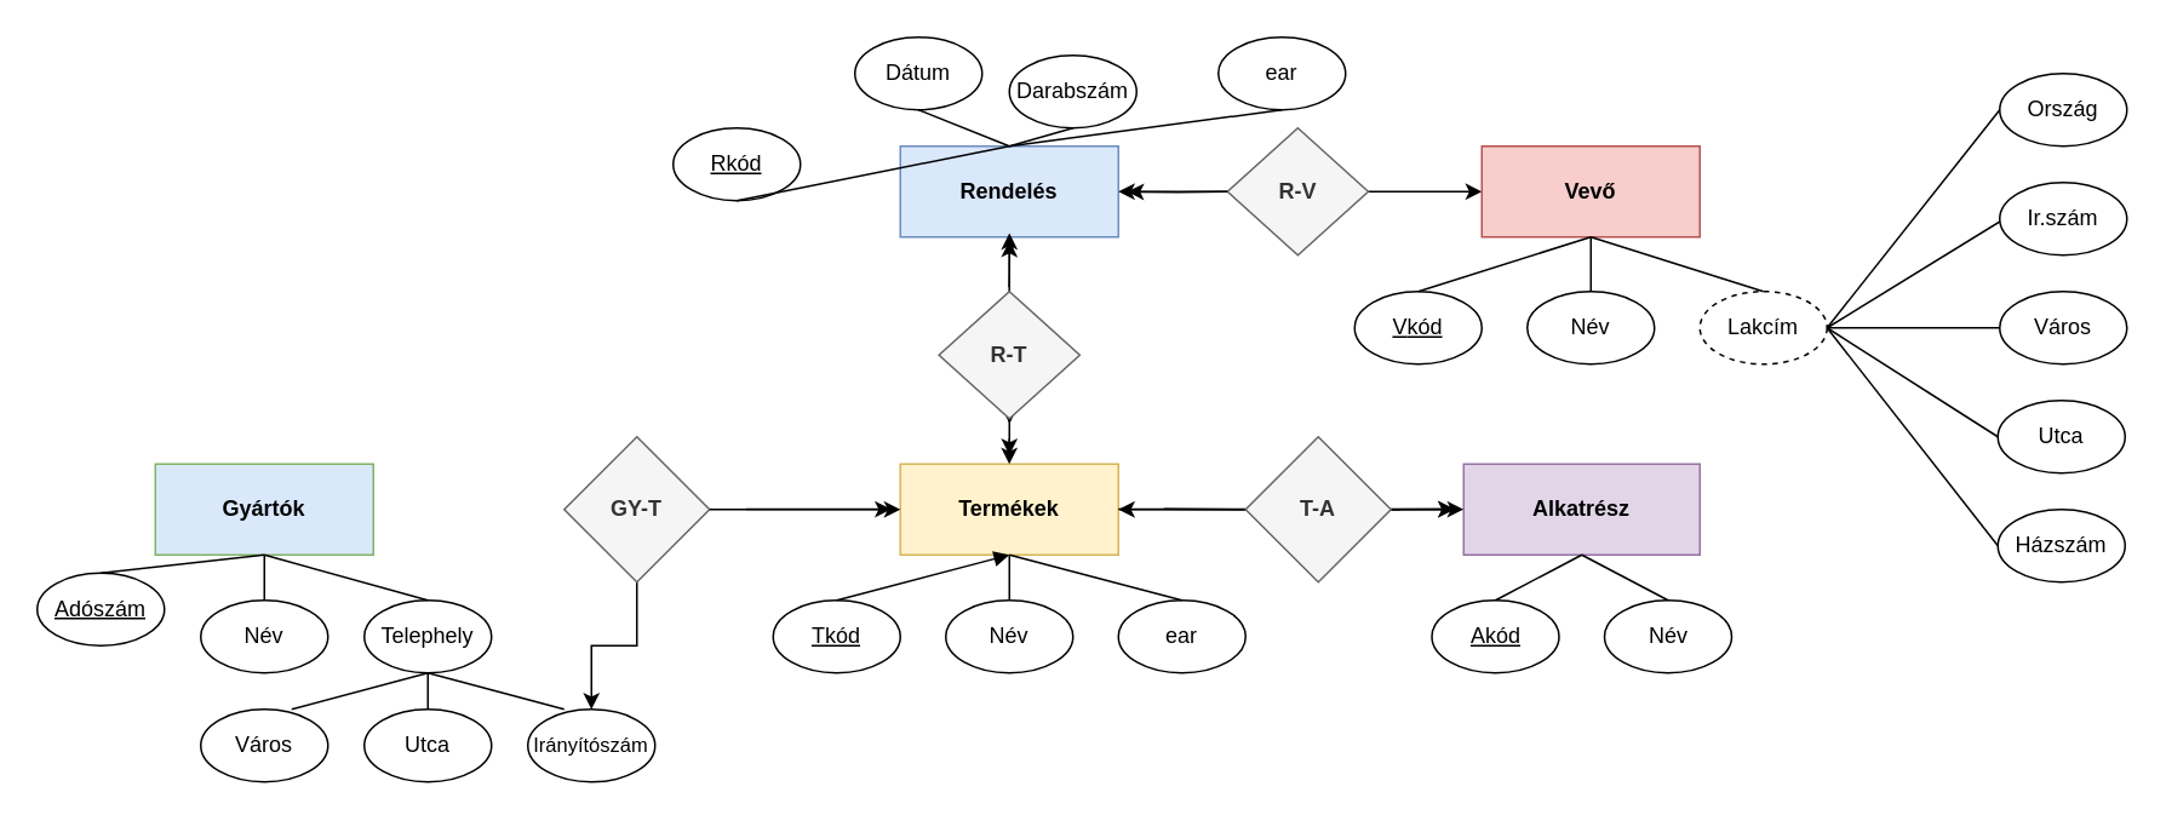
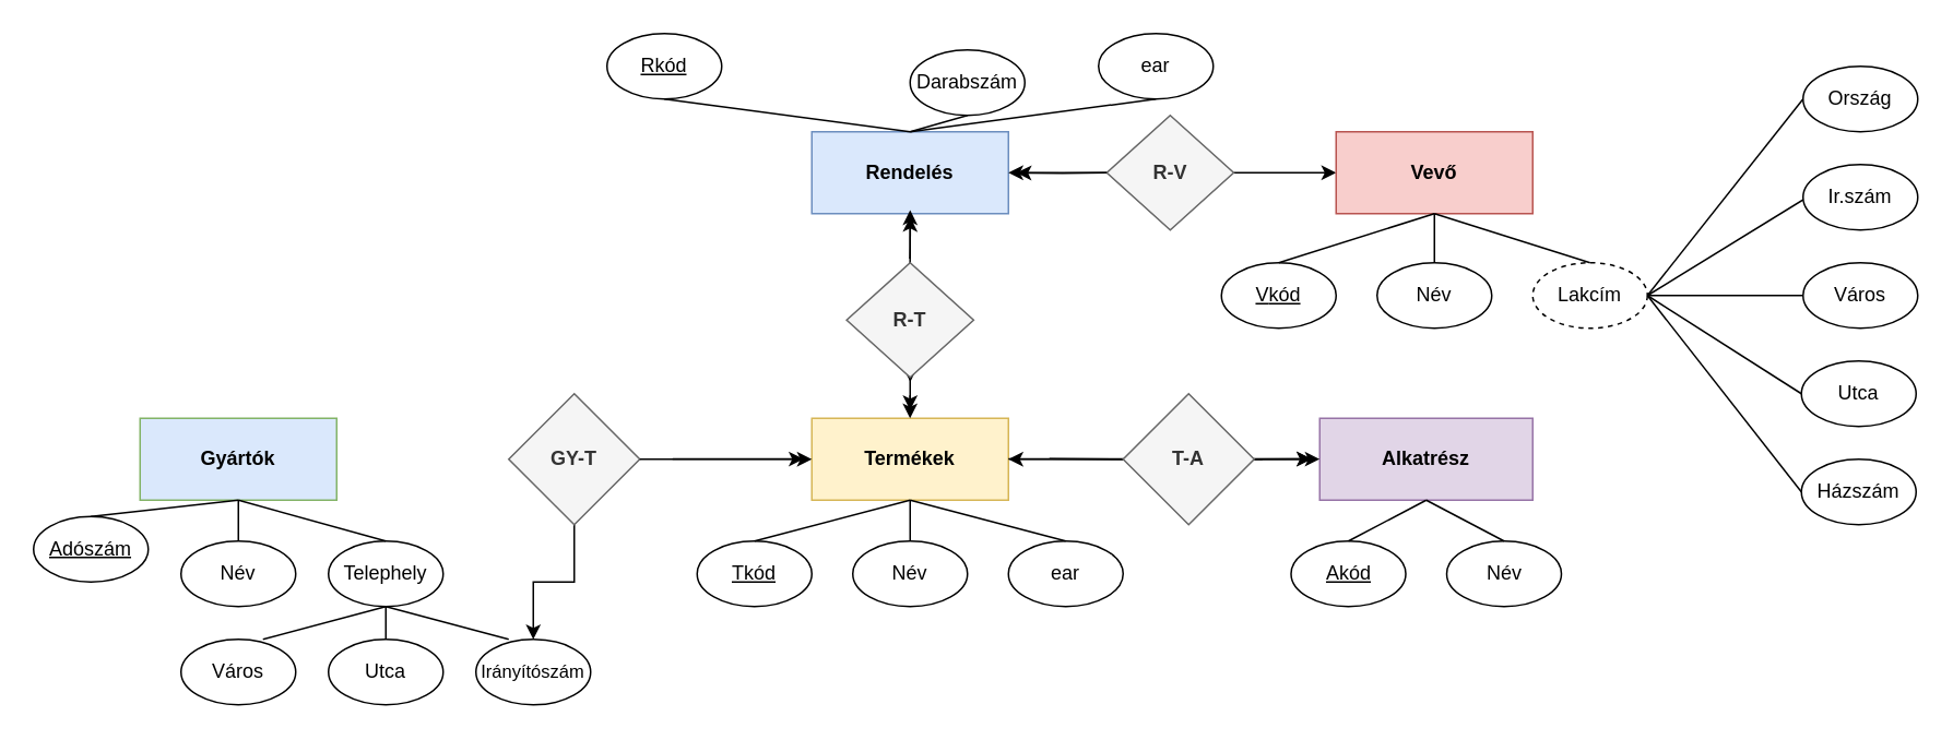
  <mxCell id="0" />
  <mxCell id="1" parent="0" />
  <mxCell id="2" value="&lt;b&gt;Gyártók&lt;/b&gt;" style="rounded=0;whiteSpace=wrap;html=1;fillColor=#dae8fc;strokeColor=#82b366;" parent="1" vertex="1"><mxGeometry x="85" y="255" width="120" height="50" as="geometry" /></mxCell>
  <mxCell id="3" value="" style="edgeStyle=orthogonalEdgeStyle;rounded=0;orthogonalLoop=1;jettySize=auto;html=1;" parent="1" source="4" target="25" edge="1"><mxGeometry relative="1" as="geometry" /></mxCell>
  <mxCell id="4" value="&lt;b&gt;GY-T&lt;/b&gt;" style="rhombus;whiteSpace=wrap;html=1;fillColor=#f5f5f5;fontColor=#333333;strokeColor=#666666;" parent="1" vertex="1"><mxGeometry x="310" y="240" width="80" height="80" as="geometry" /></mxCell>
  <mxCell id="5" value="&lt;b&gt;Termékek&lt;/b&gt;" style="rounded=0;whiteSpace=wrap;html=1;fillColor=#fff2cc;strokeColor=#d6b656;" parent="1" vertex="1"><mxGeometry x="495" y="255" width="120" height="50" as="geometry" /></mxCell>
  <mxCell id="6" value="" style="endArrow=classic;html=1;rounded=0;exitX=1;exitY=0.5;exitDx=0;exitDy=0;" parent="1" edge="1"><mxGeometry width="50" height="50" relative="1" as="geometry"><mxPoint x="410" y="279.89" as="sourcePoint" /><mxPoint x="490" y="279.89" as="targetPoint" /></mxGeometry></mxCell>
  <mxCell id="7" value="" style="endArrow=classic;html=1;rounded=0;entryX=0;entryY=0.5;entryDx=0;entryDy=0;" parent="1" source="4" target="5" edge="1"><mxGeometry width="50" height="50" relative="1" as="geometry"><mxPoint x="395" y="380" as="sourcePoint" /><mxPoint x="445" y="330" as="targetPoint" /></mxGeometry></mxCell>
  <mxCell id="8" value="&lt;u&gt;Adószám&lt;/u&gt;" style="ellipse;whiteSpace=wrap;html=1;" parent="1" vertex="1"><mxGeometry x="20" y="315" width="70" height="40" as="geometry" /></mxCell>
  <mxCell id="9" value="Név" style="ellipse;whiteSpace=wrap;html=1;" parent="1" vertex="1"><mxGeometry x="110" y="330" width="70" height="40" as="geometry" /></mxCell>
  <mxCell id="10" value="Telephely" style="ellipse;whiteSpace=wrap;html=1;" parent="1" vertex="1"><mxGeometry x="200" y="330" width="70" height="40" as="geometry" /></mxCell>
  <mxCell id="11" value="" style="endArrow=none;html=1;rounded=0;entryX=0.5;entryY=1;entryDx=0;entryDy=0;exitX=0.5;exitY=0;exitDx=0;exitDy=0;" parent="1" source="8" target="2" edge="1"><mxGeometry width="50" height="50" relative="1" as="geometry"><mxPoint x="325" y="380" as="sourcePoint" /><mxPoint x="375" y="330" as="targetPoint" /></mxGeometry></mxCell>
  <mxCell id="12" value="" style="endArrow=none;html=1;rounded=0;entryX=0.5;entryY=1;entryDx=0;entryDy=0;exitX=0.5;exitY=0;exitDx=0;exitDy=0;" parent="1" source="10" target="2" edge="1"><mxGeometry width="50" height="50" relative="1" as="geometry"><mxPoint x="325" y="380" as="sourcePoint" /><mxPoint x="375" y="330" as="targetPoint" /></mxGeometry></mxCell>
  <mxCell id="13" value="" style="endArrow=none;html=1;rounded=0;entryX=0.5;entryY=1;entryDx=0;entryDy=0;" parent="1" source="9" target="2" edge="1"><mxGeometry width="50" height="50" relative="1" as="geometry"><mxPoint x="345" y="390" as="sourcePoint" /><mxPoint x="395" y="340" as="targetPoint" /></mxGeometry></mxCell>
  <mxCell id="14" value="&lt;u&gt;Tkód&lt;/u&gt;" style="ellipse;whiteSpace=wrap;html=1;" parent="1" vertex="1"><mxGeometry x="425" y="330" width="70" height="40" as="geometry" /></mxCell>
  <mxCell id="15" value="ear" style="ellipse;whiteSpace=wrap;html=1;" parent="1" vertex="1"><mxGeometry x="615" y="330" width="70" height="40" as="geometry" /></mxCell>
  <mxCell id="16" value="Név" style="ellipse;whiteSpace=wrap;html=1;" parent="1" vertex="1"><mxGeometry x="520" y="330" width="70" height="40" as="geometry" /></mxCell>
  <mxCell id="17" value="" style="endArrow=none;html=1;rounded=0;entryX=0.5;entryY=1;entryDx=0;entryDy=0;exitX=0.5;exitY=0;exitDx=0;exitDy=0;" parent="1" source="15" target="5" edge="1"><mxGeometry width="50" height="50" relative="1" as="geometry"><mxPoint x="325" y="380" as="sourcePoint" /><mxPoint x="375" y="330" as="targetPoint" /></mxGeometry></mxCell>
  <mxCell id="18" value="" style="endArrow=none;html=1;rounded=0;entryX=0.5;entryY=1;entryDx=0;entryDy=0;exitX=0.5;exitY=0;exitDx=0;exitDy=0;" parent="1" source="16" target="5" edge="1"><mxGeometry width="50" height="50" relative="1" as="geometry"><mxPoint x="325" y="380" as="sourcePoint" /><mxPoint x="375" y="330" as="targetPoint" /></mxGeometry></mxCell>
- <mxCell id="19" value="" style="endArrow=block;html=1;rounded=0;entryX=0.5;entryY=1;entryDx=0;entryDy=0;exitX=0.5;exitY=0;exitDx=0;exitDy=0;" parent="1" source="14" target="5" edge="1"><mxGeometry width="50" height="50" relative="1" as="geometry"><mxPoint x="325" y="380" as="sourcePoint" /><mxPoint x="375" y="330" as="targetPoint" /></mxGeometry></mxCell>
+ <mxCell id="19" value="" style="endArrow=none;html=1;rounded=0;entryX=0.5;entryY=1;entryDx=0;entryDy=0;exitX=0.5;exitY=0;exitDx=0;exitDy=0;" parent="1" source="14" target="5" edge="1"><mxGeometry width="50" height="50" relative="1" as="geometry"><mxPoint x="325" y="380" as="sourcePoint" /><mxPoint x="375" y="330" as="targetPoint" /></mxGeometry></mxCell>
  <mxCell id="20" value="" style="endArrow=none;html=1;rounded=0;exitX=0.5;exitY=0;exitDx=0;exitDy=0;entryX=0.5;entryY=1;entryDx=0;entryDy=0;" parent="1" target="10" edge="1"><mxGeometry width="50" height="50" relative="1" as="geometry"><mxPoint x="310" y="390" as="sourcePoint" /><mxPoint x="375" y="320" as="targetPoint" /></mxGeometry></mxCell>
  <mxCell id="21" value="" style="endArrow=none;html=1;rounded=0;exitX=0.5;exitY=0;exitDx=0;exitDy=0;entryX=0.5;entryY=1;entryDx=0;entryDy=0;" parent="1" target="10" edge="1"><mxGeometry width="50" height="50" relative="1" as="geometry"><mxPoint x="235" y="390" as="sourcePoint" /><mxPoint x="375" y="320" as="targetPoint" /></mxGeometry></mxCell>
  <mxCell id="22" value="" style="endArrow=none;html=1;rounded=0;entryX=0.5;entryY=1;entryDx=0;entryDy=0;exitX=0.5;exitY=0;exitDx=0;exitDy=0;" parent="1" target="10" edge="1"><mxGeometry width="50" height="50" relative="1" as="geometry"><mxPoint x="160" y="390" as="sourcePoint" /><mxPoint x="375" y="320" as="targetPoint" /></mxGeometry></mxCell>
  <mxCell id="23" value="Város" style="ellipse;whiteSpace=wrap;html=1;" parent="1" vertex="1"><mxGeometry x="110" y="390" width="70" height="40" as="geometry" /></mxCell>
  <mxCell id="24" value="Utca" style="ellipse;whiteSpace=wrap;html=1;" parent="1" vertex="1"><mxGeometry x="200" y="390" width="70" height="40" as="geometry" /></mxCell>
  <mxCell id="25" value="&lt;font style=&quot;font-size: 11px;&quot;&gt;Irányítószám&lt;/font&gt;" style="ellipse;whiteSpace=wrap;html=1;" parent="1" vertex="1"><mxGeometry x="290" y="390" width="70" height="40" as="geometry" /></mxCell>
  <mxCell id="26" value="&lt;b&gt;Alkatrész&lt;/b&gt;" style="rounded=0;whiteSpace=wrap;html=1;fillColor=#e1d5e7;strokeColor=#9673a6;" parent="1" vertex="1"><mxGeometry x="805" y="255" width="130" height="50" as="geometry" /></mxCell>
  <mxCell id="27" style="edgeStyle=orthogonalEdgeStyle;rounded=0;orthogonalLoop=1;jettySize=auto;html=1;" parent="1" edge="1"><mxGeometry relative="1" as="geometry"><mxPoint x="640" y="279.71" as="sourcePoint" /><mxPoint x="800" y="279.82" as="targetPoint" /></mxGeometry></mxCell>
  <mxCell id="28" value="&lt;u&gt;Akód&lt;/u&gt;" style="ellipse;whiteSpace=wrap;html=1;" parent="1" vertex="1"><mxGeometry x="787.5" y="330" width="70" height="40" as="geometry" /></mxCell>
  <mxCell id="29" value="Név" style="ellipse;whiteSpace=wrap;html=1;" parent="1" vertex="1"><mxGeometry x="882.5" y="330" width="70" height="40" as="geometry" /></mxCell>
  <mxCell id="30" value="" style="endArrow=none;html=1;rounded=0;entryX=0.5;entryY=1;entryDx=0;entryDy=0;exitX=0.5;exitY=0;exitDx=0;exitDy=0;" parent="1" source="29" target="26" edge="1"><mxGeometry width="50" height="50" relative="1" as="geometry"><mxPoint x="520" y="390" as="sourcePoint" /><mxPoint x="570" y="340" as="targetPoint" /></mxGeometry></mxCell>
  <mxCell id="31" value="" style="endArrow=none;html=1;rounded=0;entryX=0.5;entryY=1;entryDx=0;entryDy=0;exitX=0.5;exitY=0;exitDx=0;exitDy=0;" parent="1" source="28" target="26" edge="1"><mxGeometry width="50" height="50" relative="1" as="geometry"><mxPoint x="805" y="330" as="sourcePoint" /><mxPoint x="570" y="340" as="targetPoint" /></mxGeometry></mxCell>
  <mxCell id="32" value="&lt;b&gt;Rendelés&lt;/b&gt;" style="rounded=0;whiteSpace=wrap;html=1;fillColor=#dae8fc;strokeColor=#6c8ebf;" parent="1" vertex="1"><mxGeometry x="495" y="80" width="120" height="50" as="geometry" /></mxCell>
  <mxCell id="33" value="" style="endArrow=classic;html=1;rounded=0;exitX=0.5;exitY=1;exitDx=0;exitDy=0;" parent="1" source="50" edge="1"><mxGeometry width="50" height="50" relative="1" as="geometry"><mxPoint x="555" y="140" as="sourcePoint" /><mxPoint x="555" y="250" as="targetPoint" /></mxGeometry></mxCell>
  <mxCell id="34" value="" style="endArrow=classic;html=1;rounded=0;entryX=1;entryY=0.5;entryDx=0;entryDy=0;" parent="1" target="5" edge="1"><mxGeometry width="50" height="50" relative="1" as="geometry"><mxPoint x="770" y="280" as="sourcePoint" /><mxPoint x="660" y="230" as="targetPoint" /><Array as="points"><mxPoint x="750" y="280" /></Array></mxGeometry></mxCell>
  <mxCell id="35" style="edgeStyle=orthogonalEdgeStyle;rounded=0;orthogonalLoop=1;jettySize=auto;html=1;entryX=0;entryY=0.5;entryDx=0;entryDy=0;" parent="1" edge="1"><mxGeometry relative="1" as="geometry"><mxPoint x="615" y="279.89" as="sourcePoint" /><mxPoint x="800" y="279.89" as="targetPoint" /></mxGeometry></mxCell>
  <mxCell id="36" value="" style="endArrow=classic;html=1;rounded=0;exitX=1;exitY=0.5;exitDx=0;exitDy=0;" parent="1" source="37" edge="1"><mxGeometry width="50" height="50" relative="1" as="geometry"><mxPoint x="630" y="279.93" as="sourcePoint" /><mxPoint x="805" y="279.93" as="targetPoint" /></mxGeometry></mxCell>
  <mxCell id="37" value="&lt;b&gt;T-A&lt;/b&gt;" style="rhombus;whiteSpace=wrap;html=1;fillColor=#f5f5f5;fontColor=#333333;strokeColor=#666666;" parent="1" vertex="1"><mxGeometry x="685" y="240" width="80" height="80" as="geometry" /></mxCell>
- <mxCell id="38" value="&lt;u&gt;Rkód&lt;/u&gt;" style="ellipse;whiteSpace=wrap;html=1;" parent="1" vertex="1"><mxGeometry x="370" y="70" width="70" height="40" as="geometry" /></mxCell>
+ <mxCell id="38" value="&lt;u&gt;Rkód&lt;/u&gt;" style="ellipse;whiteSpace=wrap;html=1;" parent="1" vertex="1"><mxGeometry x="370" y="20" width="70" height="40" as="geometry" /></mxCell>
  <mxCell id="39" value="Darabszám" style="ellipse;whiteSpace=wrap;html=1;" parent="1" vertex="1"><mxGeometry x="555" y="30" width="70" height="40" as="geometry" /></mxCell>
- <mxCell id="40" value="Dátum" style="ellipse;whiteSpace=wrap;html=1;" parent="1" vertex="1"><mxGeometry x="470" y="20" width="70" height="40" as="geometry" /></mxCell>
  <mxCell id="41" value="" style="endArrow=none;html=1;rounded=0;exitX=0.5;exitY=1;exitDx=0;exitDy=0;entryX=0.5;entryY=0;entryDx=0;entryDy=0;" parent="1" source="39" target="32" edge="1"><mxGeometry width="50" height="50" relative="1" as="geometry"><mxPoint x="450" y="30" as="sourcePoint" /><mxPoint x="560" y="80" as="targetPoint" /></mxGeometry></mxCell>
  <mxCell id="42" value="" style="endArrow=none;html=1;rounded=0;entryX=0.5;entryY=0;entryDx=0;entryDy=0;exitX=0.5;exitY=1;exitDx=0;exitDy=0;" parent="1" source="38" target="32" edge="1"><mxGeometry width="50" height="50" relative="1" as="geometry"><mxPoint x="450" y="30" as="sourcePoint" /><mxPoint x="475" y="80" as="targetPoint" /></mxGeometry></mxCell>
- <mxCell id="43" value="" style="endArrow=none;html=1;rounded=0;exitX=0.5;exitY=1;exitDx=0;exitDy=0;entryX=0.5;entryY=0;entryDx=0;entryDy=0;" parent="1" source="40" target="32" edge="1"><mxGeometry width="50" height="50" relative="1" as="geometry"><mxPoint x="450" y="30" as="sourcePoint" /><mxPoint x="475" y="80" as="targetPoint" /></mxGeometry></mxCell>
  <mxCell id="44" value="" style="endArrow=classic;html=1;rounded=0;exitX=0.5;exitY=1;exitDx=0;exitDy=0;" parent="1" edge="1"><mxGeometry width="50" height="50" relative="1" as="geometry"><mxPoint x="554.96" y="241" as="sourcePoint" /><mxPoint x="554.96" y="255" as="targetPoint" /><Array as="points" /></mxGeometry></mxCell>
  <mxCell id="45" value="" style="endArrow=classic;html=1;rounded=0;exitX=0.498;exitY=-0.035;exitDx=0;exitDy=0;exitPerimeter=0;entryX=0.5;entryY=0.957;entryDx=0;entryDy=0;entryPerimeter=0;" parent="1" source="50" target="32" edge="1"><mxGeometry width="50" height="50" relative="1" as="geometry"><mxPoint x="565" y="246" as="sourcePoint" /><mxPoint x="555" y="130" as="targetPoint" /><Array as="points"><mxPoint x="555" y="150" /></Array></mxGeometry></mxCell>
  <mxCell id="46" value="" style="endArrow=classic;html=1;rounded=0;exitX=0.5;exitY=0;exitDx=0;exitDy=0;jumpSize=4;entryX=0.501;entryY=1.04;entryDx=0;entryDy=0;entryPerimeter=0;" parent="1" edge="1"><mxGeometry width="50" height="50" relative="1" as="geometry"><mxPoint x="554.94" y="170" as="sourcePoint" /><mxPoint x="555.06" y="132" as="targetPoint" /><Array as="points" /></mxGeometry></mxCell>
  <mxCell id="47" value="ear" style="ellipse;whiteSpace=wrap;html=1;" parent="1" vertex="1"><mxGeometry x="670" y="20" width="70" height="40" as="geometry" /></mxCell>
  <mxCell id="48" value="" style="endArrow=none;html=1;rounded=0;exitX=0.5;exitY=1;exitDx=0;exitDy=0;entryX=0.5;entryY=0;entryDx=0;entryDy=0;" parent="1" source="47" target="32" edge="1"><mxGeometry width="50" height="50" relative="1" as="geometry"><mxPoint x="580" y="70" as="sourcePoint" /><mxPoint x="565" y="90" as="targetPoint" /></mxGeometry></mxCell>
  <mxCell id="49" value="" style="endArrow=classic;html=1;rounded=0;exitX=0.5;exitY=0;exitDx=0;exitDy=0;jumpSize=4;entryX=0.501;entryY=1.04;entryDx=0;entryDy=0;entryPerimeter=0;" parent="1" target="50" edge="1"><mxGeometry width="50" height="50" relative="1" as="geometry"><mxPoint x="554.9" y="196" as="sourcePoint" /><mxPoint x="555" y="132" as="targetPoint" /><Array as="points" /></mxGeometry></mxCell>
  <mxCell id="50" value="&lt;b&gt;R-T&lt;/b&gt;" style="rhombus;whiteSpace=wrap;html=1;fillColor=#f5f5f5;fontColor=#333333;strokeColor=#666666;" parent="1" vertex="1"><mxGeometry x="516.25" y="160" width="77.5" height="70" as="geometry" /></mxCell>
  <mxCell id="51" value="" style="edgeStyle=orthogonalEdgeStyle;rounded=0;orthogonalLoop=1;jettySize=auto;html=1;" parent="1" source="53" target="32" edge="1"><mxGeometry relative="1" as="geometry" /></mxCell>
  <mxCell id="52" value="" style="edgeStyle=orthogonalEdgeStyle;rounded=0;orthogonalLoop=1;jettySize=auto;html=1;" parent="1" source="53" target="54" edge="1"><mxGeometry relative="1" as="geometry" /></mxCell>
  <mxCell id="53" value="&lt;b&gt;R-V&lt;/b&gt;" style="rhombus;whiteSpace=wrap;html=1;fillColor=#f5f5f5;fontColor=#333333;strokeColor=#666666;" parent="1" vertex="1"><mxGeometry x="675" y="70" width="77.5" height="70" as="geometry" /></mxCell>
  <mxCell id="54" value="&lt;b&gt;Vevő&lt;/b&gt;" style="rounded=0;whiteSpace=wrap;html=1;fillColor=#f8cecc;strokeColor=#b85450;" parent="1" vertex="1"><mxGeometry x="815" y="80" width="120" height="50" as="geometry" /></mxCell>
  <mxCell id="55" value="" style="edgeStyle=orthogonalEdgeStyle;rounded=0;orthogonalLoop=1;jettySize=auto;html=1;" parent="1" edge="1"><mxGeometry relative="1" as="geometry"><mxPoint x="675" y="104.92" as="sourcePoint" /><mxPoint x="620" y="105" as="targetPoint" /></mxGeometry></mxCell>
  <mxCell id="56" value="&lt;u&gt;V&lt;/u&gt;&lt;u&gt;kód&lt;/u&gt;" style="ellipse;whiteSpace=wrap;html=1;" parent="1" vertex="1"><mxGeometry x="745" y="160" width="70" height="40" as="geometry" /></mxCell>
  <mxCell id="57" value="" style="endArrow=none;html=1;rounded=0;exitX=0.5;exitY=1;exitDx=0;exitDy=0;entryX=0.5;entryY=0;entryDx=0;entryDy=0;" parent="1" source="54" target="56" edge="1"><mxGeometry width="50" height="50" relative="1" as="geometry"><mxPoint x="695" y="70" as="sourcePoint" /><mxPoint x="565" y="90" as="targetPoint" /><Array as="points" /></mxGeometry></mxCell>
  <mxCell id="58" value="Név" style="ellipse;whiteSpace=wrap;html=1;" parent="1" vertex="1"><mxGeometry x="840" y="160" width="70" height="40" as="geometry" /></mxCell>
  <mxCell id="59" value="" style="endArrow=none;html=1;rounded=0;entryX=0.5;entryY=0;entryDx=0;entryDy=0;exitX=0.5;exitY=1;exitDx=0;exitDy=0;" parent="1" source="54" target="58" edge="1"><mxGeometry width="50" height="50" relative="1" as="geometry"><mxPoint x="870" y="130" as="sourcePoint" /><mxPoint x="790" y="170" as="targetPoint" /><Array as="points" /></mxGeometry></mxCell>
  <mxCell id="60" value="Lakcím" style="ellipse;whiteSpace=wrap;html=1;dashed=1;" parent="1" vertex="1"><mxGeometry x="935" y="160" width="70" height="40" as="geometry" /></mxCell>
  <mxCell id="61" value="" style="endArrow=none;html=1;rounded=0;entryX=0.5;entryY=0;entryDx=0;entryDy=0;exitX=0.5;exitY=1;exitDx=0;exitDy=0;" parent="1" source="54" target="60" edge="1"><mxGeometry width="50" height="50" relative="1" as="geometry"><mxPoint x="885" y="140" as="sourcePoint" /><mxPoint x="885" y="170" as="targetPoint" /><Array as="points" /></mxGeometry></mxCell>
  <mxCell id="62" value="" style="endArrow=none;html=1;rounded=0;exitX=1;exitY=0.5;exitDx=0;exitDy=0;entryX=0;entryY=0.5;entryDx=0;entryDy=0;" parent="1" source="60" target="65" edge="1"><mxGeometry width="50" height="50" relative="1" as="geometry"><mxPoint x="885" y="140" as="sourcePoint" /><mxPoint x="1010" y="130" as="targetPoint" /><Array as="points" /></mxGeometry></mxCell>
  <mxCell id="63" value="" style="endArrow=none;html=1;rounded=0;exitX=1;exitY=0.5;exitDx=0;exitDy=0;entryX=0;entryY=0.5;entryDx=0;entryDy=0;" parent="1" source="60" target="66" edge="1"><mxGeometry width="50" height="50" relative="1" as="geometry"><mxPoint x="1010" y="180" as="sourcePoint" /><mxPoint x="1040" y="180" as="targetPoint" /><Array as="points" /></mxGeometry></mxCell>
  <mxCell id="64" value="" style="endArrow=none;html=1;rounded=0;entryX=1;entryY=0.5;entryDx=0;entryDy=0;exitX=0.5;exitY=0;exitDx=0;exitDy=0;" parent="1" source="67" target="60" edge="1"><mxGeometry width="50" height="50" relative="1" as="geometry"><mxPoint x="1010" y="220" as="sourcePoint" /><mxPoint x="1010" y="180" as="targetPoint" /><Array as="points" /></mxGeometry></mxCell>
  <mxCell id="65" value="Ország" style="ellipse;whiteSpace=wrap;html=1;" parent="1" vertex="1"><mxGeometry x="1100" y="40" width="70" height="40" as="geometry" /></mxCell>
  <mxCell id="66" value="Város" style="ellipse;whiteSpace=wrap;html=1;" parent="1" vertex="1"><mxGeometry x="1100" y="160" width="70" height="40" as="geometry" /></mxCell>
  <mxCell id="67" value="Ir.szám" style="ellipse;whiteSpace=wrap;html=1;" parent="1" vertex="1"><mxGeometry x="1100" y="100" width="70" height="40" as="geometry" /></mxCell>
  <mxCell id="68" value="Utca" style="ellipse;whiteSpace=wrap;html=1;" parent="1" vertex="1"><mxGeometry x="1099" y="220" width="70" height="40" as="geometry" /></mxCell>
  <mxCell id="69" value="Házszám" style="ellipse;whiteSpace=wrap;html=1;" parent="1" vertex="1"><mxGeometry x="1099" y="280" width="70" height="40" as="geometry" /></mxCell>
  <mxCell id="70" value="" style="endArrow=none;html=1;rounded=0;exitX=1;exitY=0.5;exitDx=0;exitDy=0;entryX=0;entryY=0.5;entryDx=0;entryDy=0;" parent="1" source="60" target="69" edge="1"><mxGeometry width="50" height="50" relative="1" as="geometry"><mxPoint x="1015" y="190" as="sourcePoint" /><mxPoint x="1109" y="180" as="targetPoint" /><Array as="points" /></mxGeometry></mxCell>
  <mxCell id="71" value="" style="endArrow=none;html=1;rounded=0;exitX=1;exitY=0.5;exitDx=0;exitDy=0;entryX=0;entryY=0.5;entryDx=0;entryDy=0;" parent="1" source="60" target="68" edge="1"><mxGeometry width="50" height="50" relative="1" as="geometry"><mxPoint x="1015" y="190" as="sourcePoint" /><mxPoint x="1050" y="220" as="targetPoint" /><Array as="points" /></mxGeometry></mxCell>
